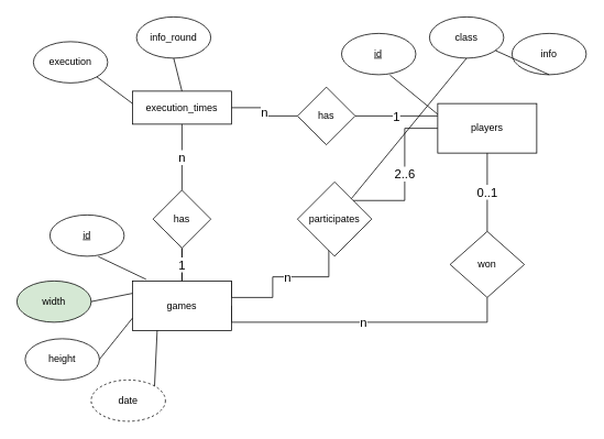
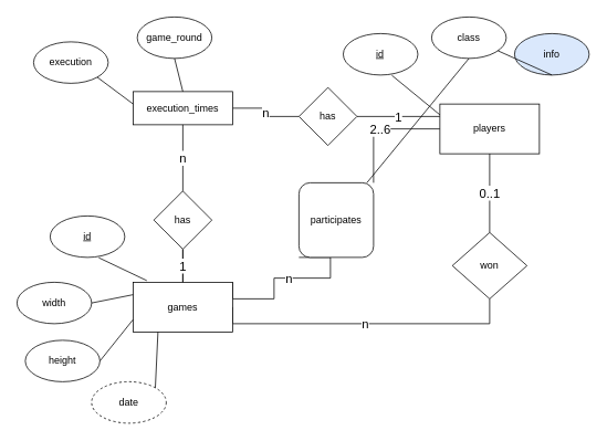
  <mxCell id="0" />
  <mxCell id="1" parent="0" />
  <mxCell id="2" value="n" style="edgeStyle=orthogonalEdgeStyle;rounded=0;orthogonalLoop=1;jettySize=auto;html=1;exitX=1;exitY=0.5;exitDx=0;exitDy=0;entryX=0;entryY=0.5;entryDx=0;entryDy=0;endArrow=none;endFill=0;strokeColor=#000000;fontSize=15;" parent="1" source="3" target="24" edge="1"><mxGeometry relative="1" as="geometry" /></mxCell>
  <mxCell id="3" value="execution_times" style="rounded=0;whiteSpace=wrap;html=1;" parent="1" vertex="1"><mxGeometry x="160" y="110" width="120" height="40" as="geometry" /></mxCell>
  <mxCell id="4" value="execution" style="ellipse;whiteSpace=wrap;html=1;" parent="1" vertex="1"><mxGeometry x="40" y="50" width="90" height="50" as="geometry" /></mxCell>
  <mxCell id="5" value="" style="endArrow=none;html=1;strokeColor=#000000;entryX=0;entryY=0.373;entryDx=0;entryDy=0;entryPerimeter=0;exitX=1;exitY=1;exitDx=0;exitDy=0;" parent="1" source="4" target="3" edge="1"><mxGeometry width="50" height="50" relative="1" as="geometry"><mxPoint x="390" y="510" as="sourcePoint" /><mxPoint x="166.56" y="280.78" as="targetPoint" /></mxGeometry></mxCell>
  <mxCell id="6" value="n" style="edgeStyle=orthogonalEdgeStyle;rounded=0;orthogonalLoop=1;jettySize=auto;html=1;exitX=1;exitY=0;exitDx=0;exitDy=0;entryX=0;entryY=1;entryDx=0;entryDy=0;endArrow=none;endFill=0;strokeColor=#000000;fontSize=15;" parent="1" source="9" target="22" edge="1"><mxGeometry relative="1" as="geometry"><Array as="points"><mxPoint x="330" y="360" /><mxPoint x="330" y="335" /><mxPoint x="398" y="335" /></Array></mxGeometry></mxCell>
  <mxCell id="7" style="edgeStyle=orthogonalEdgeStyle;rounded=0;orthogonalLoop=1;jettySize=auto;html=1;exitX=0.5;exitY=0;exitDx=0;exitDy=0;entryX=0.5;entryY=1;entryDx=0;entryDy=0;endArrow=none;endFill=0;strokeColor=#000000;fontSize=14;" parent="1" source="9" target="20" edge="1"><mxGeometry relative="1" as="geometry" /></mxCell>
  <mxCell id="8" value="n" style="edgeStyle=orthogonalEdgeStyle;rounded=0;orthogonalLoop=1;jettySize=auto;html=1;exitX=1;exitY=0.5;exitDx=0;exitDy=0;entryX=0.5;entryY=1;entryDx=0;entryDy=0;endArrow=none;endFill=0;strokeColor=#000000;fontSize=15;" parent="1" source="9" target="31" edge="1"><mxGeometry relative="1" as="geometry"><Array as="points"><mxPoint x="590" y="390" /></Array></mxGeometry></mxCell>
  <mxCell id="9" value="games" style="rounded=0;whiteSpace=wrap;html=1;" parent="1" vertex="1"><mxGeometry x="160" y="340" width="120" height="60" as="geometry" /></mxCell>
  <mxCell id="10" value="id" style="ellipse;whiteSpace=wrap;html=1;fontStyle=4" parent="1" vertex="1"><mxGeometry x="60" y="260" width="90" height="50" as="geometry" /></mxCell>
  <mxCell id="11" value="" style="endArrow=none;html=1;strokeColor=#000000;entryX=0.138;entryY=-0.033;entryDx=0;entryDy=0;exitX=0.651;exitY=1.008;exitDx=0;exitDy=0;exitPerimeter=0;entryPerimeter=0;" parent="1" source="10" target="9" edge="1"><mxGeometry width="50" height="50" relative="1" as="geometry"><mxPoint x="460" y="600" as="sourcePoint" /><mxPoint x="220" y="335" as="targetPoint" /></mxGeometry></mxCell>
- <mxCell id="12" value="width" style="ellipse;whiteSpace=wrap;html=1;fillColor=#d5e8d4;" parent="1" vertex="1"><mxGeometry x="20" y="340" width="90" height="50" as="geometry" /></mxCell>
+ <mxCell id="12" value="width" style="ellipse;whiteSpace=wrap;html=1;" parent="1" vertex="1"><mxGeometry x="20" y="340" width="90" height="50" as="geometry" /></mxCell>
  <mxCell id="13" value="" style="endArrow=none;html=1;strokeColor=#000000;entryX=0;entryY=0.25;entryDx=0;entryDy=0;exitX=1;exitY=0.5;exitDx=0;exitDy=0;" parent="1" source="12" target="9" edge="1"><mxGeometry width="50" height="50" relative="1" as="geometry"><mxPoint x="400" y="749" as="sourcePoint" /><mxPoint x="176.56" y="519.78" as="targetPoint" /></mxGeometry></mxCell>
  <mxCell id="14" value="height" style="ellipse;whiteSpace=wrap;html=1;" parent="1" vertex="1"><mxGeometry x="30" y="410" width="90" height="50" as="geometry" /></mxCell>
  <mxCell id="15" value="" style="endArrow=none;html=1;strokeColor=#000000;entryX=0;entryY=0.75;entryDx=0;entryDy=0;exitX=1;exitY=0.5;exitDx=0;exitDy=0;" parent="1" source="14" target="9" edge="1"><mxGeometry width="50" height="50" relative="1" as="geometry"><mxPoint x="410" y="819" as="sourcePoint" /><mxPoint x="170" y="445" as="targetPoint" /></mxGeometry></mxCell>
  <mxCell id="16" value="date" style="ellipse;whiteSpace=wrap;html=1;dashed=1;" parent="1" vertex="1"><mxGeometry x="110" y="460" width="90" height="50" as="geometry" /></mxCell>
  <mxCell id="17" value="" style="endArrow=none;html=1;strokeColor=#000000;entryX=0.25;entryY=1;entryDx=0;entryDy=0;exitX=1;exitY=0;exitDx=0;exitDy=0;" parent="1" source="16" target="9" edge="1"><mxGeometry width="50" height="50" relative="1" as="geometry"><mxPoint x="490" y="869" as="sourcePoint" /><mxPoint x="250" y="495" as="targetPoint" /></mxGeometry></mxCell>
  <mxCell id="18" value="n" style="edgeStyle=orthogonalEdgeStyle;rounded=0;orthogonalLoop=1;jettySize=auto;html=1;exitX=0.5;exitY=0;exitDx=0;exitDy=0;entryX=0.5;entryY=1;entryDx=0;entryDy=0;endArrow=none;endFill=0;strokeColor=#000000;fontSize=15;" parent="1" source="20" target="3" edge="1"><mxGeometry relative="1" as="geometry" /></mxCell>
  <mxCell id="19" value="1" style="edgeStyle=orthogonalEdgeStyle;rounded=0;orthogonalLoop=1;jettySize=auto;html=1;endArrow=none;endFill=0;strokeColor=#000000;fontSize=15;" parent="1" source="20" target="9" edge="1"><mxGeometry relative="1" as="geometry" /></mxCell>
  <mxCell id="20" value="has" style="rhombus;whiteSpace=wrap;html=1;" parent="1" vertex="1"><mxGeometry x="185" y="230" width="70" height="70" as="geometry" /></mxCell>
  <mxCell id="21" value="2..6" style="edgeStyle=orthogonalEdgeStyle;rounded=0;orthogonalLoop=1;jettySize=auto;html=1;exitX=1;exitY=0;exitDx=0;exitDy=0;entryX=0;entryY=0.5;entryDx=0;entryDy=0;endArrow=none;endFill=0;strokeColor=#000000;fontSize=15;" parent="1" source="22" target="25" edge="1"><mxGeometry relative="1" as="geometry" /></mxCell>
- <mxCell id="22" value="participates" style="rhombus;whiteSpace=wrap;html=1;" parent="1" vertex="1"><mxGeometry x="360" y="220" width="90" height="90" as="geometry" /></mxCell>
+ <mxCell id="22" value="participates" style="whiteSpace=wrap;html=1;rounded=1;" parent="1" vertex="1"><mxGeometry x="360" y="220" width="90" height="90" as="geometry" /></mxCell>
  <mxCell id="23" value="1" style="edgeStyle=orthogonalEdgeStyle;rounded=0;orthogonalLoop=1;jettySize=auto;html=1;entryX=0;entryY=0.25;entryDx=0;entryDy=0;endArrow=none;endFill=0;strokeColor=#000000;fontSize=15;" parent="1" source="24" target="25" edge="1"><mxGeometry relative="1" as="geometry" /></mxCell>
  <mxCell id="24" value="has" style="rhombus;whiteSpace=wrap;html=1;" parent="1" vertex="1"><mxGeometry x="360" y="105" width="70" height="70" as="geometry" /></mxCell>
  <mxCell id="25" value="players" style="rounded=0;whiteSpace=wrap;html=1;" parent="1" vertex="1"><mxGeometry x="530" y="125" width="120" height="60" as="geometry" /></mxCell>
  <mxCell id="26" value="class" style="ellipse;whiteSpace=wrap;html=1;" parent="1" vertex="1"><mxGeometry x="520" y="20" width="90" height="50" as="geometry" /></mxCell>
  <mxCell id="27" value="" style="endArrow=none;html=1;strokeColor=#000000;exitX=0.5;exitY=1;exitDx=0;exitDy=0;" parent="1" source="26" target="22" edge="1"><mxGeometry width="50" height="50" relative="1" as="geometry"><mxPoint x="920" y="479" as="sourcePoint" /><mxPoint x="600" y="150" as="targetPoint" /></mxGeometry></mxCell>
- <mxCell id="28" value="info" style="ellipse;whiteSpace=wrap;html=1;" parent="1" vertex="1"><mxGeometry x="620" y="40" width="90" height="50" as="geometry" /></mxCell>
+ <mxCell id="28" value="info" style="ellipse;whiteSpace=wrap;html=1;fillColor=#dae8fc;" parent="1" vertex="1"><mxGeometry x="620" y="40" width="90" height="50" as="geometry" /></mxCell>
  <mxCell id="29" value="" style="endArrow=none;html=1;strokeColor=#000000;exitX=0.5;exitY=1;exitDx=0;exitDy=0;" parent="1" source="28" target="26" edge="1"><mxGeometry width="50" height="50" relative="1" as="geometry"><mxPoint x="998.08" y="564" as="sourcePoint" /><mxPoint x="660" y="150.14" as="targetPoint" /></mxGeometry></mxCell>
  <mxCell id="30" value="0..1" style="edgeStyle=orthogonalEdgeStyle;rounded=0;orthogonalLoop=1;jettySize=auto;html=1;entryX=0.5;entryY=1;entryDx=0;entryDy=0;endArrow=none;endFill=0;strokeColor=#000000;fontSize=15;" parent="1" source="31" target="25" edge="1"><mxGeometry relative="1" as="geometry"><Array as="points"><mxPoint x="590" y="230" /><mxPoint x="590" y="230" /></Array></mxGeometry></mxCell>
  <mxCell id="31" value="won" style="rhombus;whiteSpace=wrap;html=1;" parent="1" vertex="1"><mxGeometry x="545" y="280" width="90" height="80" as="geometry" /></mxCell>
  <mxCell id="32" value="id" style="ellipse;whiteSpace=wrap;html=1;fontStyle=4" parent="1" vertex="1"><mxGeometry x="413.44" y="40" width="90" height="50" as="geometry" /></mxCell>
  <mxCell id="33" value="" style="endArrow=none;html=1;strokeColor=#000000;entryX=0.138;entryY=-0.033;entryDx=0;entryDy=0;exitX=0.651;exitY=1.008;exitDx=0;exitDy=0;exitPerimeter=0;entryPerimeter=0;" parent="1" source="32" edge="1"><mxGeometry width="50" height="50" relative="1" as="geometry"><mxPoint x="813.44" y="380" as="sourcePoint" /><mxPoint x="530" y="138.02" as="targetPoint" /></mxGeometry></mxCell>
- <mxCell id="34" value="info_round" style="ellipse;whiteSpace=wrap;html=1;" vertex="1" parent="1"><mxGeometry x="165" y="20" width="90" height="50" as="geometry" /></mxCell>
+ <mxCell id="34" value="game_round" style="ellipse;whiteSpace=wrap;html=1;" vertex="1" parent="1"><mxGeometry x="165" y="20" width="90" height="50" as="geometry" /></mxCell>
  <mxCell id="35" value="" style="endArrow=none;html=1;strokeColor=#000000;entryX=0.5;entryY=0;entryDx=0;entryDy=0;exitX=0.5;exitY=1;exitDx=0;exitDy=0;" edge="1" parent="1" source="34" target="3"><mxGeometry width="50" height="50" relative="1" as="geometry"><mxPoint x="116.82" y="92.678" as="sourcePoint" /><mxPoint x="160" y="132.38" as="targetPoint" /></mxGeometry></mxCell>
